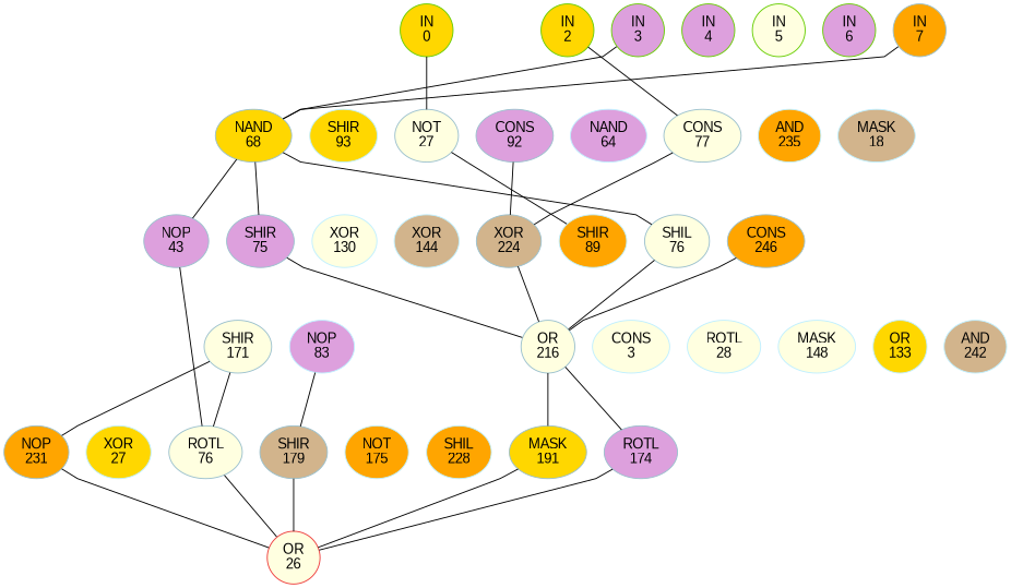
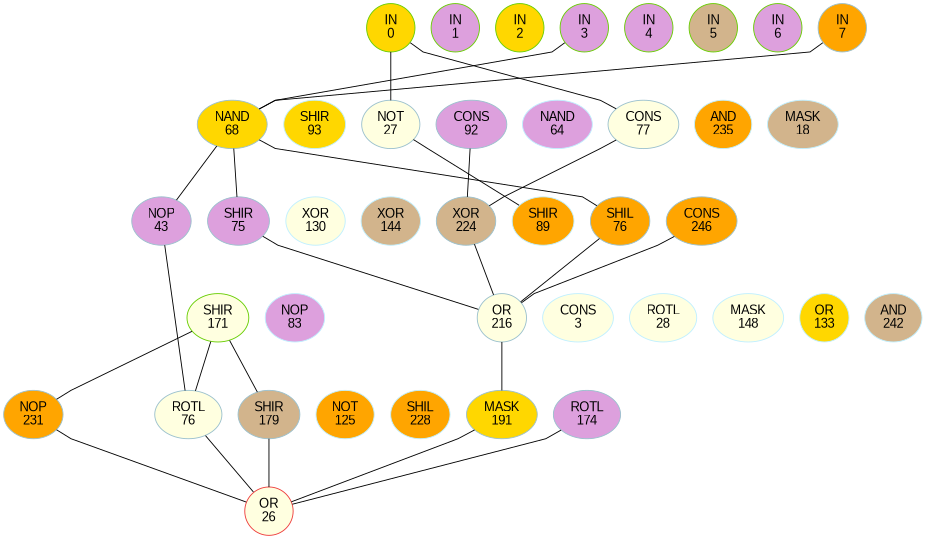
  graph {
    fontname="Liberation Sans"
    ordering=out
    rankdir=BT
    ranksep=0.75
    splines=polyline
    node [color=lightblue3 fillcolor=lightyellow fontname="Liberation Sans" style=filled]
    edge [fontname="Liberation Sans" style=invis]
    n1 [color=chartreuse3 fillcolor=gold label="IN\n0"]
+   n2 [color=chartreuse3 fillcolor=plum label="IN\n1"]
    n3 [color=chartreuse3 fillcolor=gold label="IN\n2"]
    n4 [color=chartreuse3 fillcolor=plum label="IN\n3"]
    n5 [color=chartreuse3 fillcolor=plum label="IN\n4"]
-   n6 [color=chartreuse3 label="IN\n5"]
+   n6 [color=chartreuse3 fillcolor=tan label="IN\n5"]
    n7 [color=chartreuse3 fillcolor=plum label="IN\n6"]
    n8 [fillcolor=orange label="IN\n7"]
    n9 [fillcolor=gold label="NAND\n68"]
    n10 [color=lightblue1 fillcolor=gold label="SHIR\n93"]
    n11 [label="NOT\n27"]
    n12 [fillcolor=plum label="CONS\n92"]
    n13 [color=lightblue1 fillcolor=plum label="NAND\n64"]
    n14 [label="CONS\n77"]
    n15 [color=lightblue1 fillcolor=orange label="AND\n235"]
    n16 [color=lightblue1 fillcolor=tan label="MASK\n18"]
    n17 [fillcolor=plum label="NOP\n43"]
    n18 [fillcolor=plum label="SHIR\n75"]
    n19 [color=lightblue1 label="XOR\n130"]
    n20 [color=lightblue1 fillcolor=tan label="XOR\n144"]
    n21 [fillcolor=tan label="XOR\n224"]
    n22 [color=lightblue1 fillcolor=orange label="SHIR\n89"]
-   n23 [label="SHIL\n76"]
+   n23 [fillcolor=orange label="SHIL\n76"]
    n24 [fillcolor=orange label="CONS\n246"]
-   n25 [label="SHIR\n171"]
+   n25 [color=chartreuse3 label="SHIR\n171"]
    n26 [color=lightblue1 fillcolor=plum label="NOP\n83"]
    n27 [label="OR\n216"]
    n28 [color=lightblue1 label="CONS\n3"]
    n29 [color=lightblue1 label="ROTL\n28"]
    n30 [color=lightblue1 label="MASK\n148"]
    n31 [color=lightblue1 fillcolor=gold label="OR\n133"]
    n32 [color=lightblue1 fillcolor=tan label="AND\n242"]
    n33 [fillcolor=orange label="NOP\n231"]
-   n34 [color=lightblue1 fillcolor=gold label="XOR\n27"]
    n35 [label="ROTL\n76"]
    n36 [fillcolor=tan label="SHIR\n179"]
-   n37 [color=lightblue1 fillcolor=orange label="NOT\n175"]
+   n37 [color=lightblue1 fillcolor=orange label="NOT\n125"]
    n38 [color=lightblue1 fillcolor=orange label="SHIL\n228"]
    n39 [fillcolor=gold label="MASK\n191"]
    n40 [fillcolor=plum label="ROTL\n174"]
    n41 [color=brown2 label="OR\n26"]
    subgraph sub_1 {
      rank=same
      n1
+     n2
      n3
      n4
      n5
      n6
      n7
      n8
    }
    subgraph sub_2 {
      rank=same
      n9
      n10
      n11
      n12
      n13
      n14
      n15
      n16
    }
    subgraph sub_3 {
      rank=same
      n17
      n18
      n19
      n20
      n21
      n22
      n23
      n24
    }
    subgraph sub_4 {
      rank=same
      n25
      n26
      n27
      n28
      n29
      n30
      n31
      n32
    }
    subgraph sub_5 {
      rank=same
      n33
-     n34
      n35
      n36
      n37
      n38
      n39
      n40
    }
    subgraph sub_6 {
      rank=same
      n41
    }
+   n1 -- n2
+   n2 -- n3
    n3 -- n4
    n4 -- n5
    n5 -- n6
    n6 -- n7
    n7 -- n8
    n9 -- n4 [style=solid]
    n9 -- n8 [style=solid]
    n9 -- n10
    n10 -- n11
    n11 -- n1 [style=solid]
    n11 -- n12
    n12 -- n13
    n13 -- n14
-   n14 -- n3 [style=solid]
+   n14 -- n1 [style=solid]
    n14 -- n15
    n15 -- n16
    n17 -- n9 [style=solid]
    n17 -- n18
    n18 -- n9 [style=solid]
    n18 -- n19
    n19 -- n20
    n20 -- n21
    n21 -- n12 [style=solid]
    n21 -- n14 [style=solid]
    n21 -- n22
    n22 -- n11 [style=solid]
    n22 -- n23
    n23 -- n9 [style=solid]
    n23 -- n24
    n25 -- n26
    n26 -- n27
    n27 -- n18 [style=solid]
    n27 -- n21 [style=solid]
    n27 -- n23 [style=solid]
    n27 -- n24 [style=solid]
    n27 -- n28
    n28 -- n29
    n29 -- n30
    n30 -- n31
    n31 -- n32
    n33 -- n25 [style=solid]
-   n33 -- n34
-   n34 -- n35
    n35 -- n17 [style=solid]
    n35 -- n25 [style=solid]
    n35 -- n36
-   n36 -- n26 [style=solid]
+   n36 -- n25 [style=solid]
    n36 -- n37
    n37 -- n38
    n38 -- n39
    n39 -- n27 [style=solid]
    n39 -- n40
-   n40 -- n27 [style=solid]
    n41 -- n33 [style=solid]
    n41 -- n35 [style=solid]
    n41 -- n36 [style=solid]
    n41 -- n39 [style=solid]
    n41 -- n40 [style=solid]
    n41 -- n41
  }
